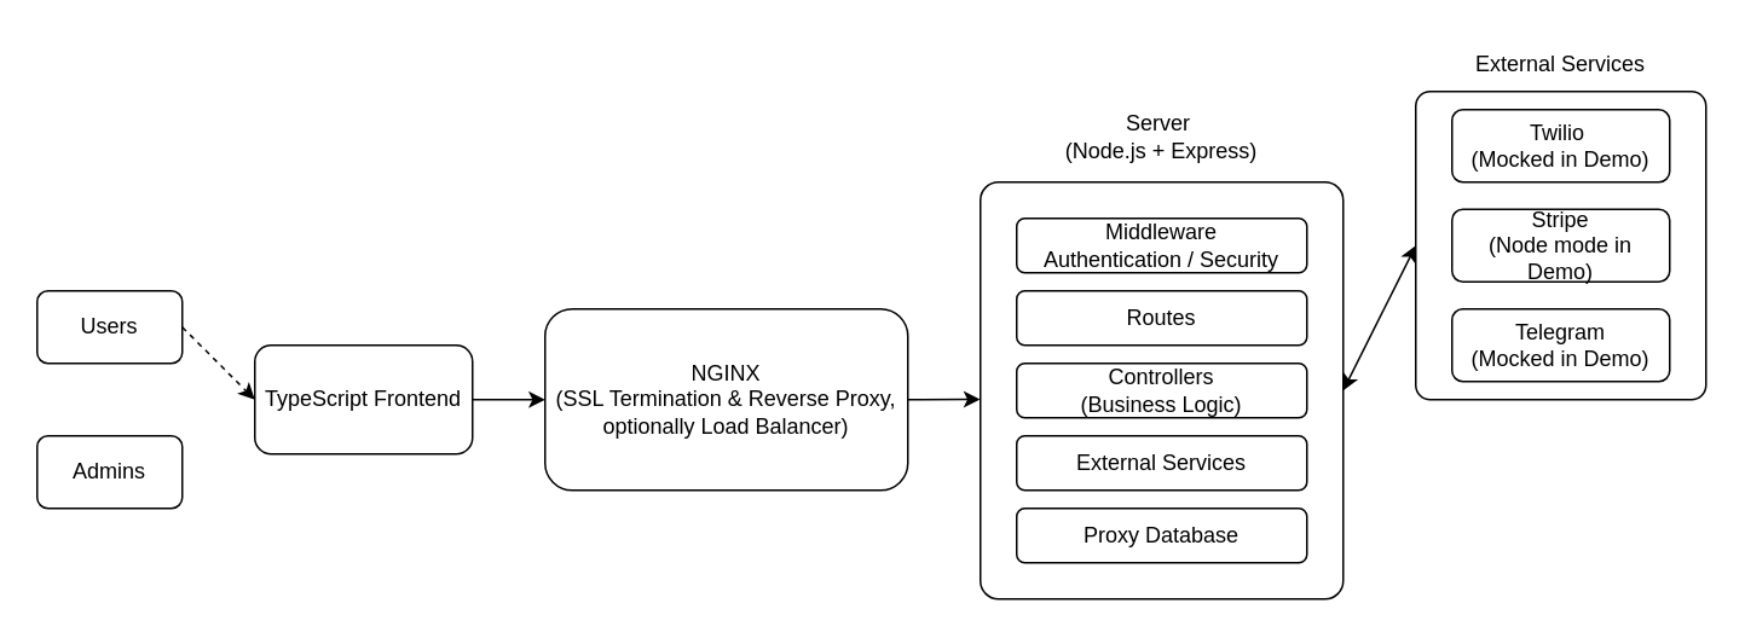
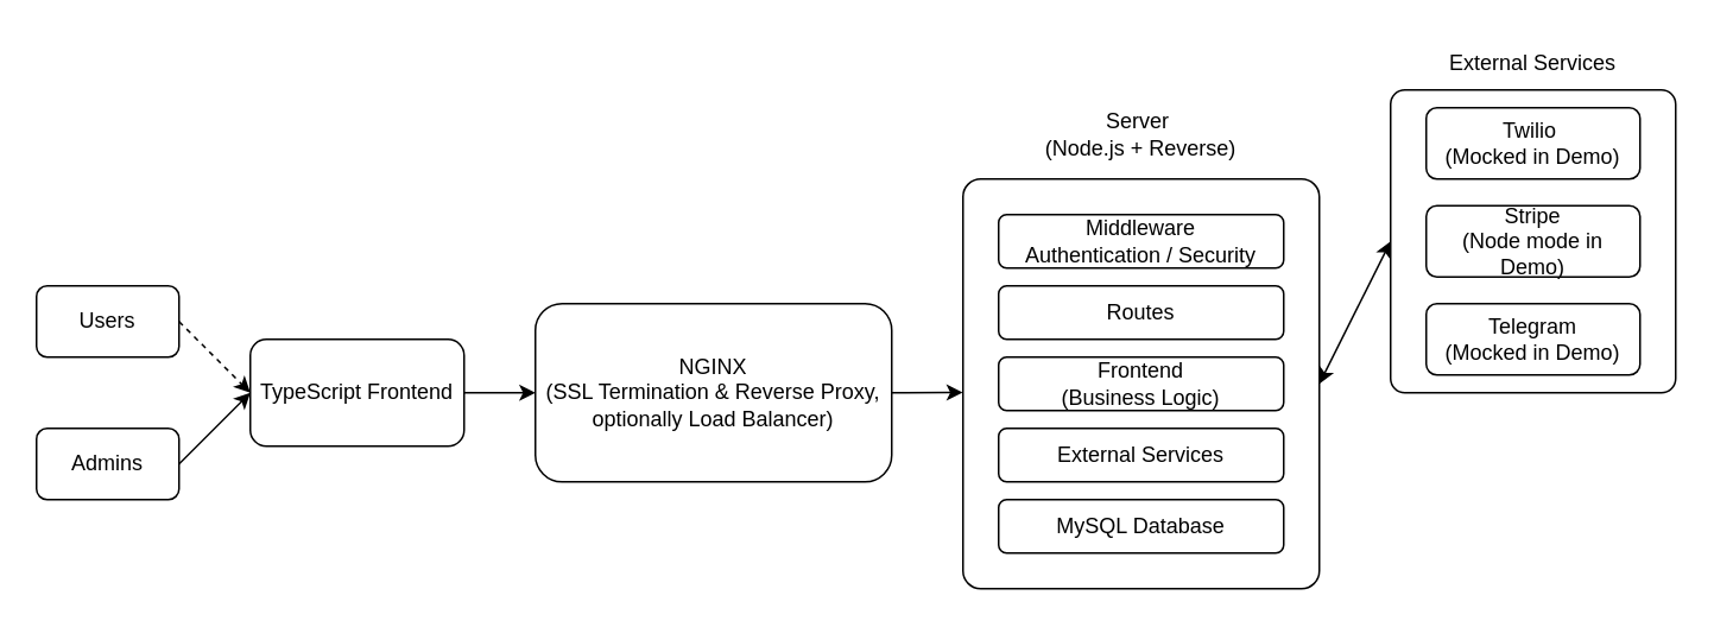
  <mxCell id="0" />
  <mxCell id="1" parent="0" />
  <mxCell id="2" value="" style="rounded=1;whiteSpace=wrap;html=1;arcSize=5;" vertex="1" parent="1"><mxGeometry x="540" y="100" width="200" height="230" as="geometry" /></mxCell>
- <mxCell id="3" value="Controllers&lt;div&gt;(Business Logic)&lt;/div&gt;" style="rounded=1;whiteSpace=wrap;html=1;" vertex="1" parent="1"><mxGeometry x="560" y="200" width="160" height="30" as="geometry" /></mxCell>
+ <mxCell id="3" value="Frontend&lt;div&gt;(Business Logic)&lt;/div&gt;" style="rounded=1;whiteSpace=wrap;html=1;" vertex="1" parent="1"><mxGeometry x="560" y="200" width="160" height="30" as="geometry" /></mxCell>
  <mxCell id="4" value="Routes" style="rounded=1;whiteSpace=wrap;html=1;" vertex="1" parent="1"><mxGeometry x="560" y="160" width="160" height="30" as="geometry" /></mxCell>
  <mxCell id="5" value="Middleware&lt;div&gt;Authentication / Security&lt;/div&gt;" style="rounded=1;whiteSpace=wrap;html=1;" vertex="1" parent="1"><mxGeometry x="560" y="120" width="160" height="30" as="geometry" /></mxCell>
  <mxCell id="6" value="External Services" style="rounded=1;whiteSpace=wrap;html=1;" vertex="1" parent="1"><mxGeometry x="560" y="240" width="160" height="30" as="geometry" /></mxCell>
  <mxCell id="7" value="&lt;div&gt;NGINX&lt;/div&gt;(SSL Termination &amp;amp; Reverse Proxy, optionally Load Balancer)" style="rounded=1;whiteSpace=wrap;html=1;" vertex="1" parent="1"><mxGeometry x="300" y="170" width="200" height="100" as="geometry" /></mxCell>
  <mxCell id="8" value="Users" style="rounded=1;whiteSpace=wrap;html=1;points=[[0,0,0,0,0],[0,0.25,0,0,0],[0,0.5,0,0,0],[0,0.75,0,0,0],[0,1,0,0,0],[0.25,0,0,0,0],[0.25,1,0,0,0],[0.5,0,0,0,0],[0.5,1,0,0,0],[0.75,0,0,0,0],[0.75,1,0,0,0],[1,0,0,0,0],[1,0.25,0,0,0],[1,0.5,0,0,0],[1,0.75,0,0,0],[1,1,0,0,0]];" vertex="1" parent="1"><mxGeometry x="20" y="160" width="80" height="40" as="geometry" /></mxCell>
  <mxCell id="9" value="" style="rounded=1;whiteSpace=wrap;html=1;arcSize=5;" vertex="1" parent="1"><mxGeometry x="780" y="50" width="160" height="170" as="geometry" /></mxCell>
  <mxCell id="10" value="Twilio&amp;nbsp;&lt;div&gt;(Mocked in Demo)&lt;/div&gt;" style="rounded=1;whiteSpace=wrap;html=1;" vertex="1" parent="1"><mxGeometry x="800" y="60" width="120" height="40" as="geometry" /></mxCell>
  <mxCell id="11" value="Stripe&lt;div&gt;(Node mode in Demo)&lt;/div&gt;" style="rounded=1;whiteSpace=wrap;html=1;" vertex="1" parent="1"><mxGeometry x="800" y="115" width="120" height="40" as="geometry" /></mxCell>
  <mxCell id="12" value="Telegram&lt;div&gt;(Mocked in Demo)&lt;/div&gt;" style="rounded=1;whiteSpace=wrap;html=1;" vertex="1" parent="1"><mxGeometry x="800" y="170" width="120" height="40" as="geometry" /></mxCell>
- <mxCell id="13" value="Proxy Database" style="rounded=1;whiteSpace=wrap;html=1;" vertex="1" parent="1"><mxGeometry x="560" y="280" width="160" height="30" as="geometry" /></mxCell>
- <mxCell id="14" value="Server&amp;nbsp;&lt;div&gt;(Node.js + Express)&lt;/div&gt;" style="text;html=1;align=center;verticalAlign=middle;whiteSpace=wrap;rounded=0;" vertex="1" parent="1"><mxGeometry x="570" y="60" width="140" height="30" as="geometry" /></mxCell>
+ <mxCell id="13" value="MySQL Database" style="rounded=1;whiteSpace=wrap;html=1;" vertex="1" parent="1"><mxGeometry x="560" y="280" width="160" height="30" as="geometry" /></mxCell>
+ <mxCell id="14" value="Server&amp;nbsp;&lt;div&gt;(Node.js + Reverse)&lt;/div&gt;" style="text;html=1;align=center;verticalAlign=middle;whiteSpace=wrap;rounded=0;" vertex="1" parent="1"><mxGeometry x="570" y="60" width="140" height="30" as="geometry" /></mxCell>
  <mxCell id="15" value="External Services" style="text;html=1;align=center;verticalAlign=middle;whiteSpace=wrap;rounded=0;" vertex="1" parent="1"><mxGeometry x="800" y="20" width="120" height="30" as="geometry" /></mxCell>
  <mxCell id="16" style="edgeStyle=orthogonalEdgeStyle;rounded=0;orthogonalLoop=1;jettySize=auto;html=1;exitX=0.5;exitY=1;exitDx=0;exitDy=0;" edge="1" parent="1" source="2" target="2"><mxGeometry relative="1" as="geometry" /></mxCell>
  <mxCell id="17" value="TypeScript Frontend" style="rounded=1;whiteSpace=wrap;html=1;" vertex="1" parent="1"><mxGeometry x="140" y="190" width="120" height="60" as="geometry" /></mxCell>
  <mxCell id="18" value="Admins" style="rounded=1;whiteSpace=wrap;html=1;" vertex="1" parent="1"><mxGeometry x="20" y="240" width="80" height="40" as="geometry" /></mxCell>
  <mxCell id="19" value="" style="endArrow=classic;html=1;rounded=0;exitX=1;exitY=0.5;exitDx=0;exitDy=0;exitPerimeter=0;entryX=0;entryY=0.5;entryDx=0;entryDy=0;dashed=1;" edge="1" parent="1" source="8" target="17"><mxGeometry width="50" height="50" relative="1" as="geometry"><mxPoint x="210" y="230" as="sourcePoint" /><mxPoint x="260" y="180" as="targetPoint" /></mxGeometry></mxCell>
+ <mxCell id="20" value="" style="endArrow=classic;html=1;rounded=0;exitX=1;exitY=0.5;exitDx=0;exitDy=0;entryX=0;entryY=0.5;entryDx=0;entryDy=0;" edge="1" parent="1" source="18" target="17"><mxGeometry width="50" height="50" relative="1" as="geometry"><mxPoint x="110" y="230" as="sourcePoint" /><mxPoint x="150" y="290" as="targetPoint" /></mxGeometry></mxCell>
  <mxCell id="21" value="" style="endArrow=classic;html=1;rounded=0;exitX=1;exitY=0.5;exitDx=0;exitDy=0;entryX=0;entryY=0.5;entryDx=0;entryDy=0;" edge="1" parent="1" source="17" target="7"><mxGeometry width="50" height="50" relative="1" as="geometry"><mxPoint x="220" y="280" as="sourcePoint" /><mxPoint x="260" y="340" as="targetPoint" /></mxGeometry></mxCell>
  <mxCell id="22" value="" style="endArrow=classic;html=1;rounded=0;exitX=1;exitY=0.5;exitDx=0;exitDy=0;entryX=-0.001;entryY=0.521;entryDx=0;entryDy=0;entryPerimeter=0;" edge="1" parent="1" source="7" target="2"><mxGeometry width="50" height="50" relative="1" as="geometry"><mxPoint x="480" y="180" as="sourcePoint" /><mxPoint x="520" y="240" as="targetPoint" /></mxGeometry></mxCell>
  <mxCell id="23" value="" style="endArrow=classic;startArrow=classic;html=1;rounded=0;entryX=0;entryY=0.5;entryDx=0;entryDy=0;exitX=1;exitY=0.5;exitDx=0;exitDy=0;" edge="1" parent="1" source="2" target="9"><mxGeometry width="50" height="50" relative="1" as="geometry"><mxPoint x="650" y="220" as="sourcePoint" /><mxPoint x="700" y="170" as="targetPoint" /></mxGeometry></mxCell>
